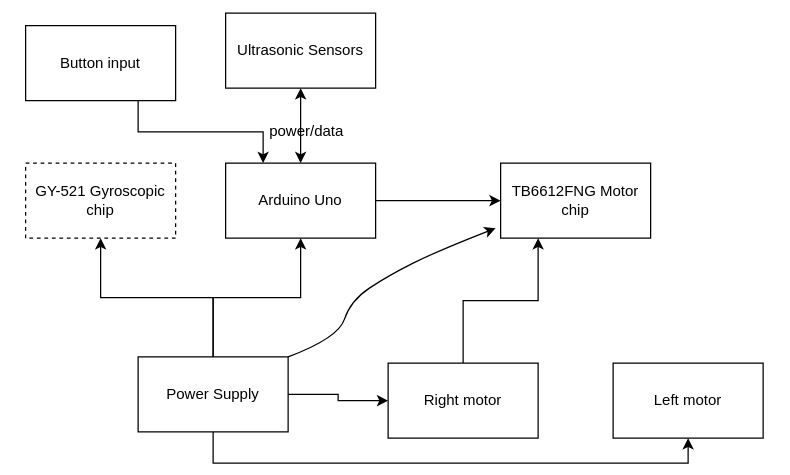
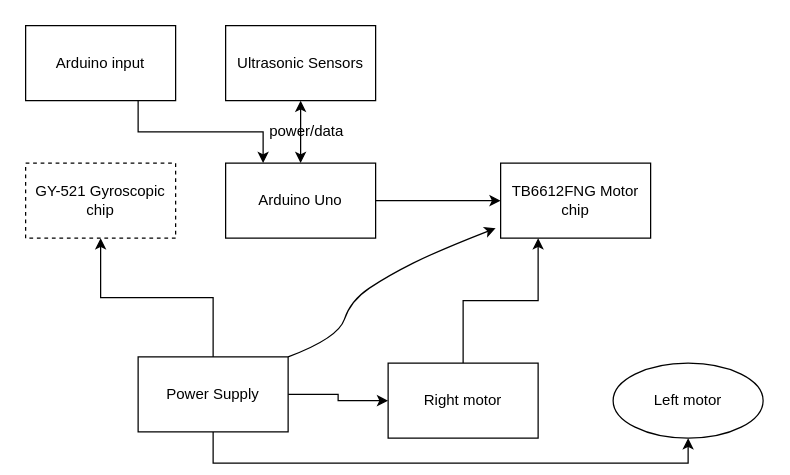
  <mxCell id="0" />
  <mxCell id="1" parent="0" />
  <mxCell id="2" style="edgeStyle=orthogonalEdgeStyle;rounded=0;orthogonalLoop=1;jettySize=auto;html=1;entryX=0;entryY=0.5;entryDx=0;entryDy=0;" edge="1" parent="1" source="3" target="15"><mxGeometry relative="1" as="geometry" /></mxCell>
  <mxCell id="3" value="Arduino Uno" style="rounded=0;whiteSpace=wrap;html=1;" parent="1" vertex="1"><mxGeometry x="180" y="130" width="120" height="60" as="geometry" /></mxCell>
- <mxCell id="4" value="Ultrasonic Sensors" style="rounded=0;whiteSpace=wrap;html=1;" parent="1" vertex="1"><mxGeometry x="180" y="10" width="120" height="60" as="geometry" /></mxCell>
+ <mxCell id="4" value="Ultrasonic Sensors" style="rounded=0;whiteSpace=wrap;html=1;" parent="1" vertex="1"><mxGeometry x="180" y="20" width="120" height="60" as="geometry" /></mxCell>
  <mxCell id="5" style="edgeStyle=orthogonalEdgeStyle;rounded=0;orthogonalLoop=1;jettySize=auto;html=1;entryX=0.5;entryY=1;entryDx=0;entryDy=0;" edge="1" parent="1" source="9" target="16"><mxGeometry relative="1" as="geometry" /></mxCell>
- <mxCell id="6" style="edgeStyle=orthogonalEdgeStyle;rounded=0;orthogonalLoop=1;jettySize=auto;html=1;entryX=0.5;entryY=1;entryDx=0;entryDy=0;" edge="1" parent="1" source="9" target="3"><mxGeometry relative="1" as="geometry" /></mxCell>
  <mxCell id="7" value="" style="edgeStyle=orthogonalEdgeStyle;rounded=0;orthogonalLoop=1;jettySize=auto;html=1;" edge="1" parent="1" source="9" target="13"><mxGeometry relative="1" as="geometry" /></mxCell>
  <mxCell id="8" style="edgeStyle=orthogonalEdgeStyle;rounded=0;orthogonalLoop=1;jettySize=auto;html=1;exitX=0.5;exitY=1;exitDx=0;exitDy=0;entryX=0.5;entryY=1;entryDx=0;entryDy=0;" edge="1" parent="1" source="9" target="14"><mxGeometry relative="1" as="geometry" /></mxCell>
  <mxCell id="9" value="Power Supply" style="rounded=0;whiteSpace=wrap;html=1;" parent="1" vertex="1"><mxGeometry x="110" y="285" width="120" height="60" as="geometry" /></mxCell>
  <mxCell id="10" style="edgeStyle=orthogonalEdgeStyle;rounded=0;orthogonalLoop=1;jettySize=auto;html=1;exitX=0.75;exitY=1;exitDx=0;exitDy=0;entryX=0.25;entryY=0;entryDx=0;entryDy=0;" edge="1" parent="1" source="11" target="3"><mxGeometry relative="1" as="geometry" /></mxCell>
- <mxCell id="11" value="Button input" style="rounded=0;whiteSpace=wrap;html=1;" parent="1" vertex="1"><mxGeometry x="20" y="20" width="120" height="60" as="geometry" /></mxCell>
+ <mxCell id="11" value="Arduino input" style="rounded=0;whiteSpace=wrap;html=1;" parent="1" vertex="1"><mxGeometry x="20" y="20" width="120" height="60" as="geometry" /></mxCell>
  <mxCell id="12" style="edgeStyle=orthogonalEdgeStyle;rounded=0;orthogonalLoop=1;jettySize=auto;html=1;entryX=0.25;entryY=1;entryDx=0;entryDy=0;" edge="1" parent="1" source="13" target="15"><mxGeometry relative="1" as="geometry" /></mxCell>
  <mxCell id="13" value="Right motor" style="rounded=0;whiteSpace=wrap;html=1;" parent="1" vertex="1"><mxGeometry x="310" y="290" width="120" height="60" as="geometry" /></mxCell>
- <mxCell id="14" value="Left motor" style="rounded=0;whiteSpace=wrap;html=1;" parent="1" vertex="1"><mxGeometry x="490" y="290" width="120" height="60" as="geometry" /></mxCell>
+ <mxCell id="14" value="Left motor" style="ellipse;whiteSpace=wrap;html=1;" parent="1" vertex="1"><mxGeometry x="490" y="290" width="120" height="60" as="geometry" /></mxCell>
  <mxCell id="15" value="TB6612FNG Motor chip" style="rounded=0;whiteSpace=wrap;html=1;" vertex="1" parent="1"><mxGeometry x="400" y="130" width="120" height="60" as="geometry" /></mxCell>
  <mxCell id="16" value="GY-521 Gyroscopic chip" style="rounded=0;whiteSpace=wrap;html=1;dashed=1;" vertex="1" parent="1"><mxGeometry x="20" y="130" width="120" height="60" as="geometry" /></mxCell>
  <mxCell id="17" value="" style="curved=1;endArrow=classic;html=1;rounded=0;exitX=1;exitY=0;exitDx=0;exitDy=0;entryX=-0.033;entryY=0.867;entryDx=0;entryDy=0;entryPerimeter=0;" edge="1" parent="1" source="9" target="15"><mxGeometry width="50" height="50" relative="1" as="geometry"><mxPoint x="420" y="270" as="sourcePoint" /><mxPoint x="470" y="220" as="targetPoint" /><Array as="points"><mxPoint x="270" y="270" /><mxPoint x="280" y="240" /><mxPoint x="310" y="220" /><mxPoint x="350" y="200" /></Array></mxGeometry></mxCell>
  <mxCell id="18" value="" style="endArrow=classic;startArrow=classic;html=1;rounded=0;entryX=0.5;entryY=1;entryDx=0;entryDy=0;exitX=0.5;exitY=0;exitDx=0;exitDy=0;" edge="1" parent="1" source="3" target="4"><mxGeometry width="50" height="50" relative="1" as="geometry"><mxPoint x="420" y="270" as="sourcePoint" /><mxPoint x="470" y="220" as="targetPoint" /><Array as="points" /></mxGeometry></mxCell>
  <mxCell id="19" value="power/data" style="text;html=1;align=center;verticalAlign=middle;whiteSpace=wrap;rounded=0;" vertex="1" parent="1"><mxGeometry x="215" y="90" width="60" height="30" as="geometry" /></mxCell>
